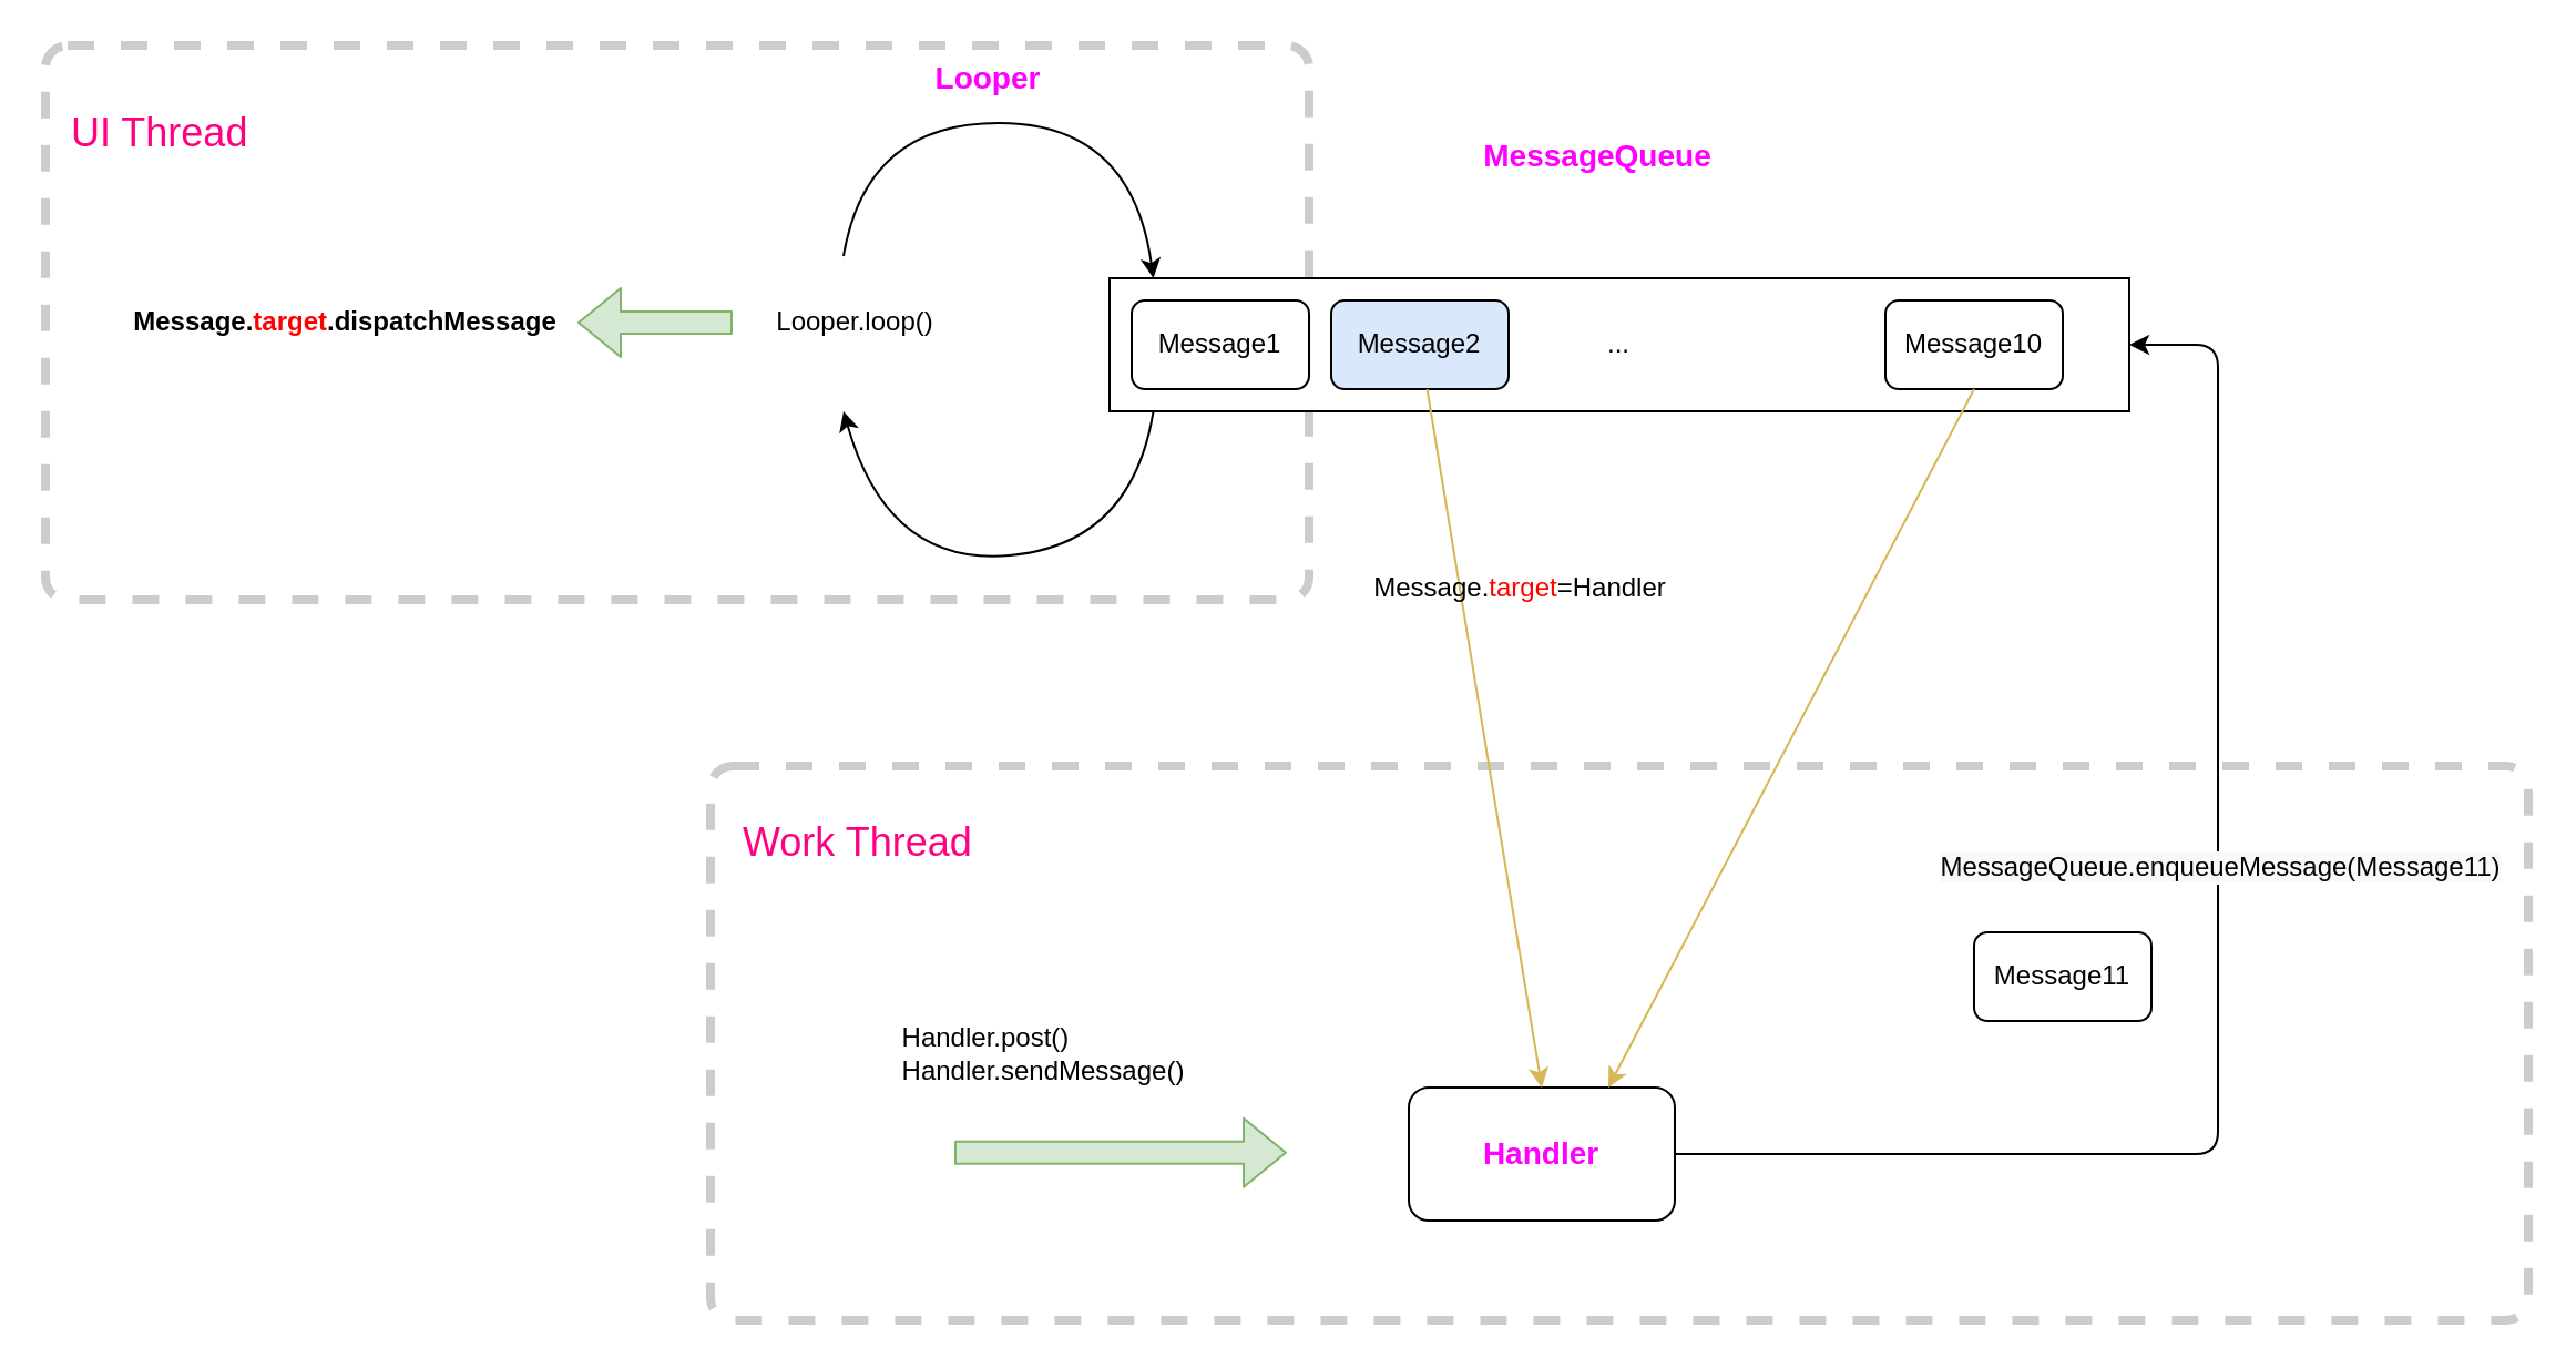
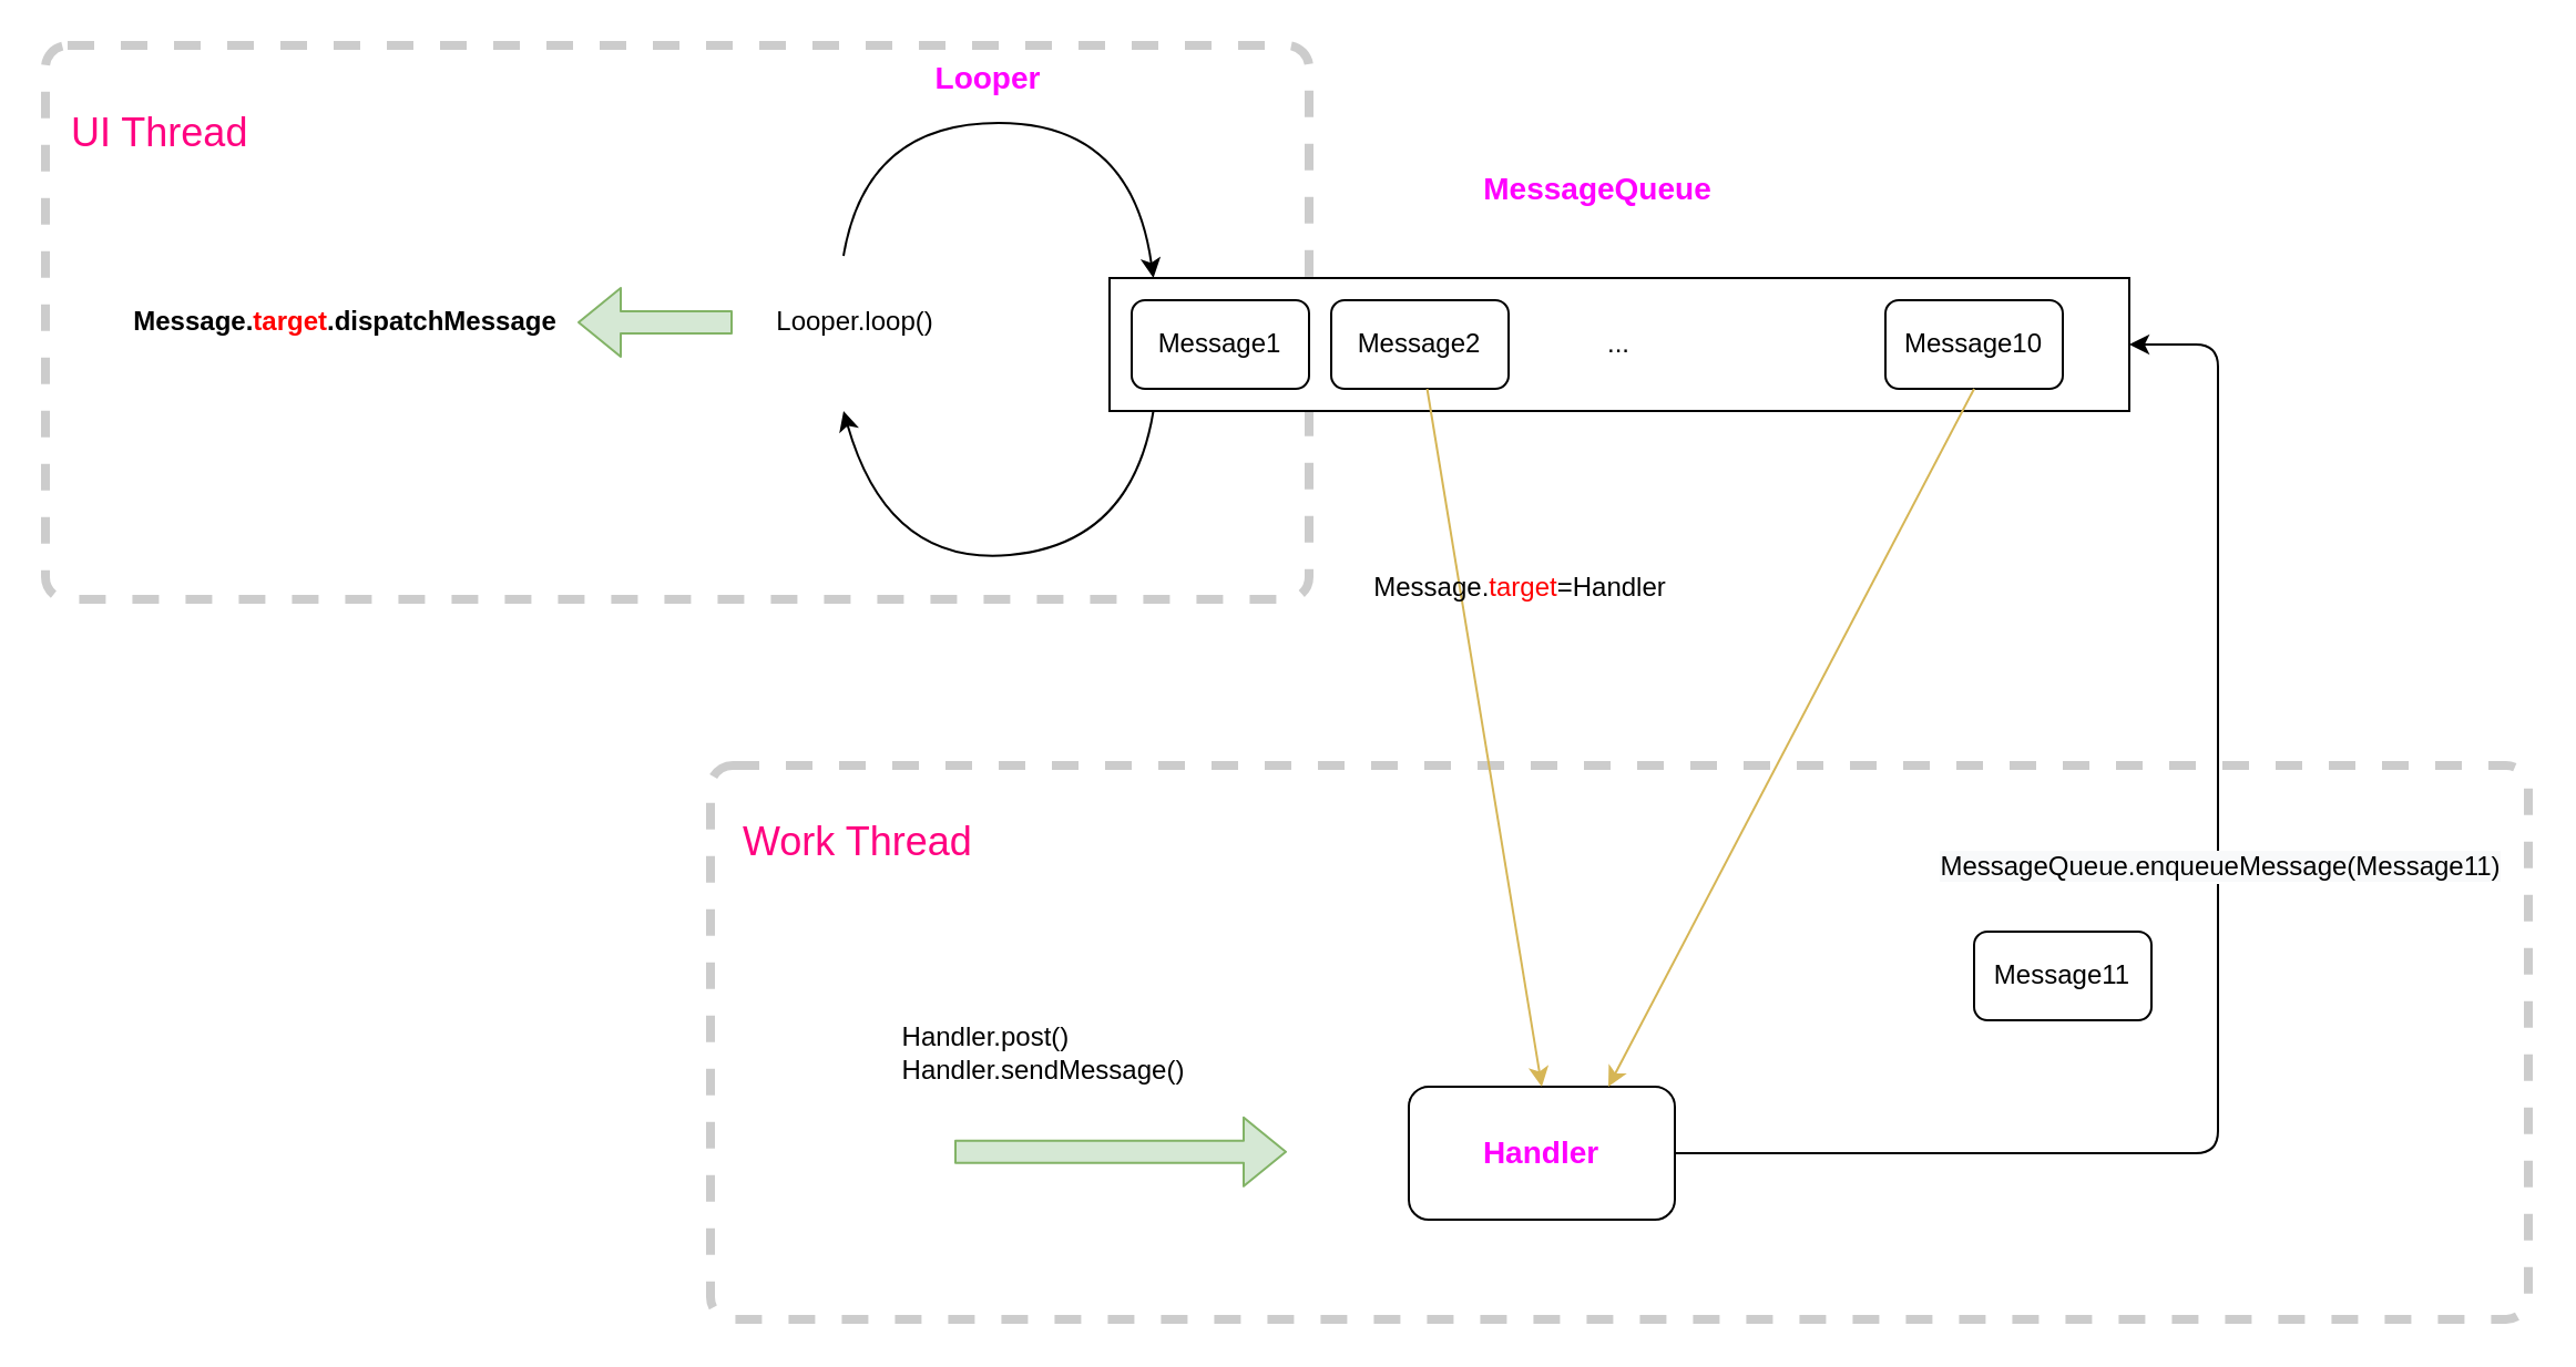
  <mxCell id="0" />
  <mxCell id="1" parent="0" />
  <mxCell id="2" value="" style="rounded=1;whiteSpace=wrap;html=1;fillColor=none;gradientColor=#D4D4D4;arcSize=4;dashed=1;strokeWidth=4;opacity=20;" parent="1" vertex="1"><mxGeometry x="20" y="20" width="570" height="250" as="geometry" /></mxCell>
- <mxCell id="3" value="&lt;font style=&quot;font-size: 14px&quot; color=&quot;#ff00ff&quot;&gt;MessageQueue&lt;/font&gt;" style="text;html=1;align=center;verticalAlign=middle;resizable=0;points=[];autosize=1;fontSize=14;fontStyle=1" parent="1" vertex="1"><mxGeometry x="660" y="60" width="120" height="20" as="geometry" /></mxCell>
+ <mxCell id="3" value="&lt;font style=&quot;font-size: 14px&quot; color=&quot;#ff00ff&quot;&gt;MessageQueue&lt;/font&gt;" style="text;html=1;align=center;verticalAlign=middle;resizable=0;points=[];autosize=1;fontSize=14;fontStyle=1" parent="1" vertex="1"><mxGeometry x="660" y="75" width="120" height="20" as="geometry" /></mxCell>
  <mxCell id="4" value="&lt;font style=&quot;font-size: 14px&quot; color=&quot;#ff00ff&quot;&gt;Looper&lt;/font&gt;" style="text;html=1;align=center;verticalAlign=middle;resizable=0;points=[];autosize=1;fontSize=14;fontStyle=1" parent="1" vertex="1"><mxGeometry x="415" y="25" width="60" height="20" as="geometry" /></mxCell>
  <mxCell id="5" value="" style="rounded=1;whiteSpace=wrap;html=1;fillColor=none;gradientColor=#D4D4D4;arcSize=4;dashed=1;strokeWidth=4;opacity=20;" parent="1" vertex="1"><mxGeometry x="320" y="345" width="820" height="250" as="geometry" /></mxCell>
  <mxCell id="6" value="..." style="rounded=0;whiteSpace=wrap;html=1;" parent="1" vertex="1"><mxGeometry x="500" y="125" width="460" height="60" as="geometry" /></mxCell>
  <mxCell id="7" value="Message1" style="rounded=1;whiteSpace=wrap;html=1;" parent="1" vertex="1"><mxGeometry x="510" y="135" width="80" height="40" as="geometry" /></mxCell>
- <mxCell id="8" value="Message2" style="rounded=1;whiteSpace=wrap;html=1;fillColor=#dae8fc;" parent="1" vertex="1"><mxGeometry x="600" y="135" width="80" height="40" as="geometry" /></mxCell>
+ <mxCell id="8" value="Message2" style="rounded=1;whiteSpace=wrap;html=1;" parent="1" vertex="1"><mxGeometry x="600" y="135" width="80" height="40" as="geometry" /></mxCell>
  <mxCell id="9" value="Message10" style="rounded=1;whiteSpace=wrap;html=1;" parent="1" vertex="1"><mxGeometry x="850" y="135" width="80" height="40" as="geometry" /></mxCell>
  <mxCell id="10" value="" style="curved=1;endArrow=classic;html=1;entryX=0.043;entryY=0;entryDx=0;entryDy=0;entryPerimeter=0;" parent="1" target="6" edge="1"><mxGeometry width="50" height="50" relative="1" as="geometry"><mxPoint x="380" y="115" as="sourcePoint" /><mxPoint x="390" y="65" as="targetPoint" /><Array as="points"><mxPoint x="390" y="55" /><mxPoint x="510" y="55" /></Array></mxGeometry></mxCell>
  <mxCell id="11" value="" style="curved=1;endArrow=classic;html=1;exitX=0.043;exitY=1;exitDx=0;exitDy=0;exitPerimeter=0;" parent="1" source="6" edge="1"><mxGeometry width="50" height="50" relative="1" as="geometry"><mxPoint x="510" y="275" as="sourcePoint" /><mxPoint x="380" y="185" as="targetPoint" /><Array as="points"><mxPoint x="510" y="245" /><mxPoint x="400" y="255" /></Array></mxGeometry></mxCell>
  <mxCell id="12" value="Looper.loop()" style="text;html=1;align=center;verticalAlign=middle;resizable=0;points=[];autosize=1;" parent="1" vertex="1"><mxGeometry x="340" y="135" width="90" height="20" as="geometry" /></mxCell>
  <mxCell id="13" value="&lt;font style=&quot;font-size: 14px&quot; color=&quot;#ff00ff&quot;&gt;Handler&lt;/font&gt;" style="rounded=1;whiteSpace=wrap;html=1;fontSize=14;fontStyle=1" parent="1" vertex="1"><mxGeometry x="635" y="490" width="120" height="60" as="geometry" /></mxCell>
  <mxCell id="14" value="" style="endArrow=classic;html=1;exitX=0.5;exitY=1;exitDx=0;exitDy=0;entryX=0.75;entryY=0;entryDx=0;entryDy=0;fillColor=#fff2cc;strokeColor=#d6b656;" parent="1" source="9" target="13" edge="1"><mxGeometry width="50" height="50" relative="1" as="geometry"><mxPoint x="710" y="315" as="sourcePoint" /><mxPoint x="760" y="265" as="targetPoint" /></mxGeometry></mxCell>
  <mxCell id="15" value="" style="endArrow=classic;html=1;entryX=0.5;entryY=0;entryDx=0;entryDy=0;fillColor=#fff2cc;strokeColor=#d6b656;" parent="1" source="8" target="13" edge="1"><mxGeometry width="50" height="50" relative="1" as="geometry"><mxPoint x="900" y="185" as="sourcePoint" /><mxPoint x="730" y="375" as="targetPoint" /></mxGeometry></mxCell>
  <mxCell id="16" value="Message.&lt;font color=&quot;#ff0000&quot;&gt;target&lt;/font&gt;=Handler" style="text;html=1;align=center;verticalAlign=middle;resizable=0;points=[];autosize=1;" parent="1" vertex="1"><mxGeometry x="610" y="255" width="150" height="20" as="geometry" /></mxCell>
  <mxCell id="17" value="" style="shape=flexArrow;endArrow=classic;html=1;fillColor=#d5e8d4;strokeColor=#82b366;" parent="1" edge="1"><mxGeometry width="50" height="50" relative="1" as="geometry"><mxPoint x="330" y="145" as="sourcePoint" /><mxPoint x="260" y="145" as="targetPoint" /></mxGeometry></mxCell>
  <mxCell id="18" value="&lt;b&gt;&lt;font&gt;Message.&lt;font color=&quot;#ff0000&quot;&gt;target&lt;/font&gt;.dispatchMessage&lt;/font&gt;&lt;/b&gt;" style="text;html=1;align=center;verticalAlign=middle;resizable=0;points=[];autosize=1;" parent="1" vertex="1"><mxGeometry x="50" y="135" width="210" height="20" as="geometry" /></mxCell>
  <mxCell id="19" value="" style="edgeStyle=elbowEdgeStyle;elbow=horizontal;endArrow=classic;html=1;exitX=1;exitY=0.5;exitDx=0;exitDy=0;entryX=1;entryY=0.5;entryDx=0;entryDy=0;" parent="1" source="13" target="6" edge="1"><mxGeometry width="50" height="50" relative="1" as="geometry"><mxPoint x="880" y="375" as="sourcePoint" /><mxPoint x="930" y="325" as="targetPoint" /><Array as="points"><mxPoint x="1000" y="275" /></Array></mxGeometry></mxCell>
  <mxCell id="20" value="&lt;span style=&quot;color: rgb(0 , 0 , 0) ; font-family: &amp;#34;helvetica&amp;#34; ; font-size: 12px ; font-style: normal ; font-weight: 400 ; letter-spacing: normal ; text-align: center ; text-indent: 0px ; text-transform: none ; word-spacing: 0px ; background-color: rgb(248 , 249 , 250) ; display: inline ; float: none&quot;&gt;MessageQueue.enqueueMessage(Message11)&lt;/span&gt;" style="edgeLabel;html=1;align=center;verticalAlign=middle;resizable=0;points=[];" parent="19" vertex="1" connectable="0"><mxGeometry x="0.628" y="-1" relative="1" as="geometry"><mxPoint x="-1" y="154.41" as="offset" /></mxGeometry></mxCell>
  <mxCell id="21" value="" style="shape=flexArrow;endArrow=classic;html=1;fillColor=#d5e8d4;strokeColor=#82b366;" parent="1" edge="1"><mxGeometry width="50" height="50" relative="1" as="geometry"><mxPoint x="430" y="519.41" as="sourcePoint" /><mxPoint x="580" y="519.41" as="targetPoint" /></mxGeometry></mxCell>
  <mxCell id="22" value="&lt;div style=&quot;text-align: left&quot;&gt;&lt;span&gt;Handler.post()&lt;/span&gt;&lt;/div&gt;&lt;div style=&quot;text-align: left&quot;&gt;&lt;span&gt;Handler.sendMessage()&lt;/span&gt;&lt;/div&gt;" style="text;html=1;align=center;verticalAlign=middle;resizable=0;points=[];autosize=1;" parent="1" vertex="1"><mxGeometry x="400" y="460" width="140" height="30" as="geometry" /></mxCell>
  <mxCell id="23" value="Message11" style="rounded=1;whiteSpace=wrap;html=1;" parent="1" vertex="1"><mxGeometry x="890" y="420" width="80" height="40" as="geometry" /></mxCell>
  <mxCell id="24" value="&lt;h1 style=&quot;font-size: 18px&quot;&gt;&lt;font color=&quot;#ff0080&quot;&gt;&lt;span style=&quot;font-weight: 400&quot;&gt;UI Thread&lt;/span&gt;&lt;/font&gt;&lt;/h1&gt;" style="text;html=1;align=left;verticalAlign=middle;resizable=0;points=[];autosize=1;fontSize=18;" parent="1" vertex="1"><mxGeometry x="30" y="35" width="100" height="50" as="geometry" /></mxCell>
  <mxCell id="25" value="&lt;h1 style=&quot;font-size: 18px&quot;&gt;&lt;font color=&quot;#ff0080&quot;&gt;&lt;span style=&quot;font-weight: 400&quot;&gt;Work Thread&lt;/span&gt;&lt;/font&gt;&lt;/h1&gt;" style="text;html=1;align=left;verticalAlign=middle;resizable=0;points=[];autosize=1;fontSize=18;" parent="1" vertex="1"><mxGeometry x="332.5" y="355" width="120" height="50" as="geometry" /></mxCell>
